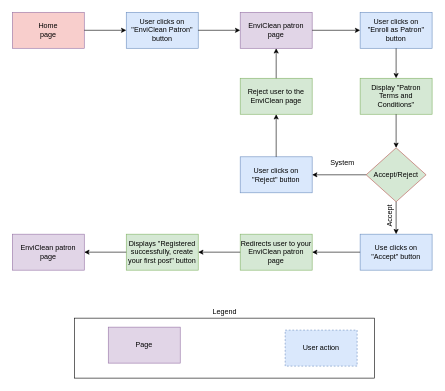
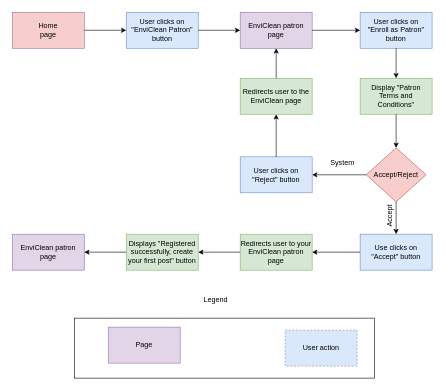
  <mxCell id="0" />
  <mxCell id="1" parent="0" />
  <mxCell id="2" value="" style="group" parent="1" vertex="1" connectable="0"><mxGeometry x="20" y="20" width="700" height="610" as="geometry" /></mxCell>
  <mxCell id="3" value="Home&lt;br&gt;page" style="rounded=0;whiteSpace=wrap;html=1;fillColor=#f8cecc;strokeColor=#9673a6;" parent="2" vertex="1"><mxGeometry width="120" height="60" as="geometry" /></mxCell>
  <mxCell id="4" value="User clicks on &quot;EnviClean Patron&quot; button" style="rounded=0;whiteSpace=wrap;html=1;fillColor=#dae8fc;strokeColor=#6c8ebf;" parent="2" vertex="1"><mxGeometry x="190" width="120" height="60" as="geometry" /></mxCell>
  <mxCell id="5" value="EnviClean patron&lt;br&gt;page" style="rounded=0;whiteSpace=wrap;html=1;fillColor=#e1d5e7;strokeColor=#9673a6;" parent="2" vertex="1"><mxGeometry x="380" width="120" height="60" as="geometry" /></mxCell>
  <mxCell id="6" value="User clicks on&lt;br&gt;&quot;Enroll as Patron&quot; button" style="rounded=0;whiteSpace=wrap;html=1;fillColor=#dae8fc;strokeColor=#6c8ebf;" parent="2" vertex="1"><mxGeometry x="580" width="120" height="60" as="geometry" /></mxCell>
  <mxCell id="7" value="Display &quot;Patron Terms and Conditions&quot;" style="rounded=0;whiteSpace=wrap;html=1;fillColor=#d5e8d4;strokeColor=#82b366;" parent="2" vertex="1"><mxGeometry x="580" y="110" width="120" height="60" as="geometry" /></mxCell>
- <mxCell id="8" value="Accept/Reject" style="rhombus;whiteSpace=wrap;html=1;fillColor=#d5e8d4;strokeColor=#b85450;" parent="2" vertex="1"><mxGeometry x="590" y="226" width="100" height="90" as="geometry" /></mxCell>
+ <mxCell id="8" value="Accept/Reject" style="rhombus;whiteSpace=wrap;html=1;fillColor=#f8cecc;strokeColor=#b85450;" parent="2" vertex="1"><mxGeometry x="590" y="226" width="100" height="90" as="geometry" /></mxCell>
  <mxCell id="9" value="User clicks on &lt;br&gt;&quot;Reject&quot; button" style="rounded=0;whiteSpace=wrap;html=1;fillColor=#dae8fc;strokeColor=#6c8ebf;" parent="2" vertex="1"><mxGeometry x="380" y="241" width="120" height="60" as="geometry" /></mxCell>
- <mxCell id="10" value="Reject user to the EnviClean page" style="rounded=0;whiteSpace=wrap;html=1;fillColor=#d5e8d4;strokeColor=#82b366;" parent="2" vertex="1"><mxGeometry x="380" y="110" width="120" height="60" as="geometry" /></mxCell>
+ <mxCell id="10" value="Redirects user to the EnviClean page" style="rounded=0;whiteSpace=wrap;html=1;fillColor=#d5e8d4;strokeColor=#82b366;" parent="2" vertex="1"><mxGeometry x="380" y="110" width="120" height="60" as="geometry" /></mxCell>
  <mxCell id="11" value="Use clicks on &quot;Accept&quot; button" style="rounded=0;whiteSpace=wrap;html=1;fillColor=#dae8fc;strokeColor=#6c8ebf;" parent="2" vertex="1"><mxGeometry x="580" y="370" width="120" height="60" as="geometry" /></mxCell>
  <mxCell id="12" value="Redirects user to your EnviClean patron page" style="rounded=0;whiteSpace=wrap;html=1;fillColor=#d5e8d4;strokeColor=#82b366;" parent="2" vertex="1"><mxGeometry x="380" y="370" width="120" height="60" as="geometry" /></mxCell>
  <mxCell id="13" value="Displays &quot;Registered successfully, create your first post&quot; button" style="rounded=0;whiteSpace=wrap;html=1;fillColor=#d5e8d4;strokeColor=#82b366;" parent="2" vertex="1"><mxGeometry x="190" y="370" width="120" height="60" as="geometry" /></mxCell>
  <mxCell id="14" value="EnviClean patron&lt;br&gt;page" style="rounded=0;whiteSpace=wrap;html=1;fillColor=#e1d5e7;strokeColor=#9673a6;" parent="2" vertex="1"><mxGeometry y="370" width="120" height="60" as="geometry" /></mxCell>
  <mxCell id="15" value="" style="endArrow=classic;html=1;exitX=1;exitY=0.5;exitDx=0;exitDy=0;entryX=0;entryY=0.5;entryDx=0;entryDy=0;" parent="2" source="3" target="4" edge="1"><mxGeometry width="50" height="50" as="geometry"><mxPoint x="140" y="150" as="sourcePoint" /><mxPoint x="190" y="100" as="targetPoint" /></mxGeometry></mxCell>
  <mxCell id="16" value="" style="endArrow=classic;html=1;exitX=1;exitY=0.5;exitDx=0;exitDy=0;entryX=0;entryY=0.5;entryDx=0;entryDy=0;" parent="2" source="4" target="5" edge="1"><mxGeometry width="50" height="50" as="geometry"><mxPoint x="130" y="40" as="sourcePoint" /><mxPoint x="200" y="40" as="targetPoint" /></mxGeometry></mxCell>
  <mxCell id="17" value="" style="endArrow=classic;html=1;exitX=1;exitY=0.5;exitDx=0;exitDy=0;entryX=0;entryY=0.5;entryDx=0;entryDy=0;" parent="2" source="5" target="6" edge="1"><mxGeometry width="50" height="50" as="geometry"><mxPoint x="140" y="50" as="sourcePoint" /><mxPoint x="210" y="50" as="targetPoint" /></mxGeometry></mxCell>
  <mxCell id="18" value="" style="endArrow=classic;html=1;exitX=0.5;exitY=1;exitDx=0;exitDy=0;entryX=0.5;entryY=0;entryDx=0;entryDy=0;" parent="2" source="6" target="7" edge="1"><mxGeometry width="50" height="50" as="geometry"><mxPoint x="150" y="60" as="sourcePoint" /><mxPoint x="220" y="60" as="targetPoint" /></mxGeometry></mxCell>
  <mxCell id="19" value="" style="endArrow=classic;html=1;exitX=0.5;exitY=1;exitDx=0;exitDy=0;entryX=0.5;entryY=0;entryDx=0;entryDy=0;" parent="2" source="7" target="8" edge="1"><mxGeometry width="50" height="50" as="geometry"><mxPoint x="160" y="70" as="sourcePoint" /><mxPoint x="230" y="70" as="targetPoint" /></mxGeometry></mxCell>
  <mxCell id="20" value="" style="endArrow=classic;html=1;entryX=1;entryY=0.5;entryDx=0;entryDy=0;" parent="2" source="8" target="9" edge="1"><mxGeometry width="50" height="50" as="geometry"><mxPoint x="170" y="80" as="sourcePoint" /><mxPoint x="240" y="80" as="targetPoint" /></mxGeometry></mxCell>
  <mxCell id="21" value="" style="endArrow=classic;html=1;exitX=0.5;exitY=0;exitDx=0;exitDy=0;entryX=0.5;entryY=1;entryDx=0;entryDy=0;" parent="2" source="9" target="10" edge="1"><mxGeometry width="50" height="50" as="geometry"><mxPoint x="180" y="90" as="sourcePoint" /><mxPoint x="250" y="90" as="targetPoint" /></mxGeometry></mxCell>
  <mxCell id="22" value="" style="endArrow=classic;html=1;exitX=0.5;exitY=0;exitDx=0;exitDy=0;entryX=0.5;entryY=1;entryDx=0;entryDy=0;" parent="2" source="10" target="5" edge="1"><mxGeometry width="50" height="50" as="geometry"><mxPoint x="190" y="100" as="sourcePoint" /><mxPoint x="260" y="100" as="targetPoint" /></mxGeometry></mxCell>
  <mxCell id="23" value="" style="endArrow=classic;html=1;exitX=0.5;exitY=1;exitDx=0;exitDy=0;entryX=0.5;entryY=0;entryDx=0;entryDy=0;" parent="2" source="8" target="11" edge="1"><mxGeometry width="50" height="50" as="geometry"><mxPoint x="200" y="110" as="sourcePoint" /><mxPoint x="270" y="110" as="targetPoint" /></mxGeometry></mxCell>
  <mxCell id="24" value="" style="endArrow=classic;html=1;exitX=0;exitY=0.5;exitDx=0;exitDy=0;entryX=1;entryY=0.5;entryDx=0;entryDy=0;" parent="2" source="11" target="12" edge="1"><mxGeometry width="50" height="50" as="geometry"><mxPoint x="210" y="120" as="sourcePoint" /><mxPoint x="280" y="120" as="targetPoint" /></mxGeometry></mxCell>
  <mxCell id="25" value="" style="endArrow=classic;html=1;exitX=0;exitY=0.5;exitDx=0;exitDy=0;entryX=1;entryY=0.5;entryDx=0;entryDy=0;" parent="2" source="12" target="13" edge="1"><mxGeometry width="50" height="50" as="geometry"><mxPoint x="220" y="130" as="sourcePoint" /><mxPoint x="290" y="130" as="targetPoint" /></mxGeometry></mxCell>
  <mxCell id="26" value="" style="endArrow=classic;html=1;exitX=0;exitY=0.5;exitDx=0;exitDy=0;entryX=1;entryY=0.5;entryDx=0;entryDy=0;" parent="2" source="13" target="14" edge="1"><mxGeometry width="50" height="50" as="geometry"><mxPoint x="230" y="140" as="sourcePoint" /><mxPoint x="300" y="140" as="targetPoint" /></mxGeometry></mxCell>
  <mxCell id="27" value="Accept" style="text;html=1;align=center;verticalAlign=middle;resizable=0;points=[];autosize=1;strokeColor=none;rotation=-90;" parent="2" vertex="1"><mxGeometry x="604" y="330" width="50" height="20" as="geometry" /></mxCell>
  <mxCell id="28" value="System" style="text;html=1;align=center;verticalAlign=middle;resizable=0;points=[];autosize=1;strokeColor=none;" parent="2" vertex="1"><mxGeometry x="525" y="241" width="50" height="20" as="geometry" /></mxCell>
  <mxCell id="29" value="Page" style="rounded=0;whiteSpace=wrap;html=1;fillColor=#e1d5e7;strokeColor=#9673a6;" parent="2" vertex="1"><mxGeometry x="160" y="525" width="120" height="60" as="geometry" /></mxCell>
  <mxCell id="30" value="User action" style="rounded=0;whiteSpace=wrap;html=1;fillColor=#dae8fc;strokeColor=#6c8ebf;dashed=1;" parent="2" vertex="1"><mxGeometry x="455" y="530" width="120" height="60" as="geometry" /></mxCell>
  <mxCell id="31" value="" style="rounded=0;whiteSpace=wrap;html=1;fillColor=none;" parent="2" vertex="1"><mxGeometry x="104" y="510" width="500" height="100" as="geometry" /></mxCell>
- <mxCell id="32" value="Legend" style="text;html=1;align=center;verticalAlign=middle;resizable=0;points=[];autosize=1;strokeColor=none;" parent="2" vertex="1"><mxGeometry x="324" y="490" width="60" height="20" as="geometry" /></mxCell>
+ <mxCell id="32" value="Legend" style="text;html=1;align=center;verticalAlign=middle;resizable=0;points=[];autosize=1;strokeColor=none;" parent="2" vertex="1"><mxGeometry x="309" y="470" width="60" height="20" as="geometry" /></mxCell>
